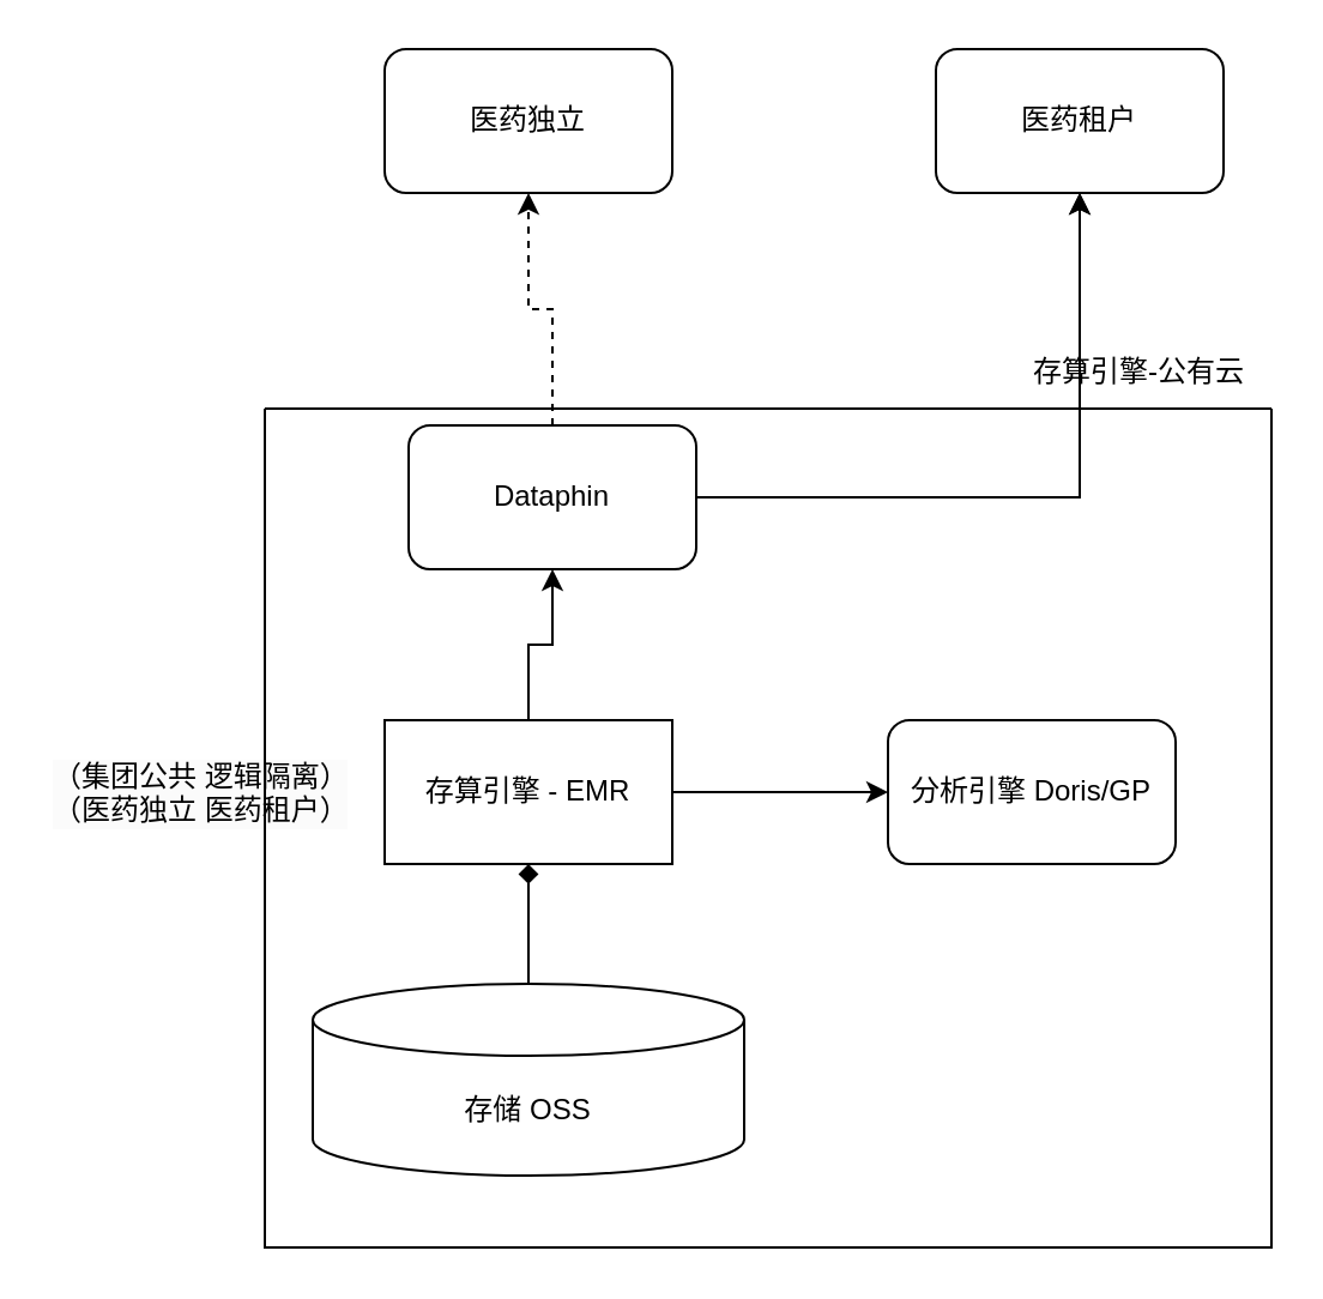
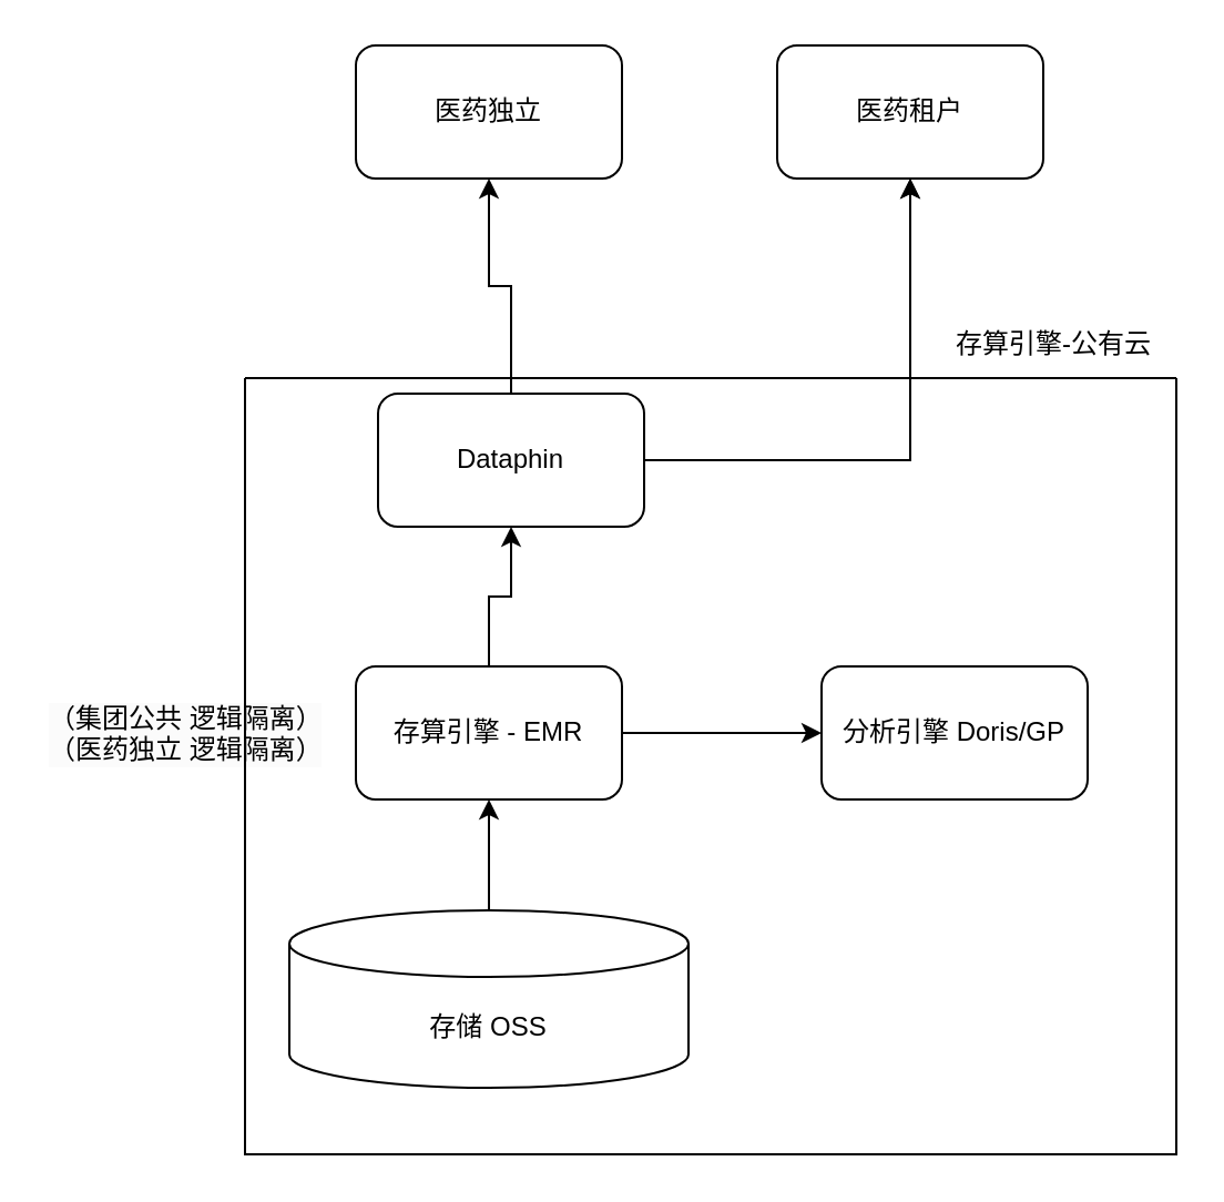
  <mxCell id="0" />
  <mxCell id="1" parent="0" />
  <mxCell id="2" value="" style="edgeStyle=orthogonalEdgeStyle;rounded=0;orthogonalLoop=1;jettySize=auto;html=1;" edge="1" parent="1" source="5" target="6"><mxGeometry relative="1" as="geometry" /></mxCell>
  <mxCell id="3" value="" style="edgeStyle=orthogonalEdgeStyle;rounded=0;orthogonalLoop=1;jettySize=auto;html=1;" edge="1" parent="1" source="5" target="6"><mxGeometry relative="1" as="geometry" /></mxCell>
- <mxCell id="4" style="edgeStyle=orthogonalEdgeStyle;rounded=0;orthogonalLoop=1;jettySize=auto;html=1;entryX=0.5;entryY=1;entryDx=0;entryDy=0;dashed=1;" edge="1" parent="1" source="5" target="7"><mxGeometry relative="1" as="geometry" /></mxCell>
+ <mxCell id="4" style="edgeStyle=orthogonalEdgeStyle;rounded=0;orthogonalLoop=1;jettySize=auto;html=1;entryX=0.5;entryY=1;entryDx=0;entryDy=0;" edge="1" parent="1" source="5" target="7"><mxGeometry relative="1" as="geometry" /></mxCell>
  <mxCell id="5" value="Dataphin" style="rounded=1;whiteSpace=wrap;html=1;" vertex="1" parent="1"><mxGeometry x="170" y="177" width="120" height="60" as="geometry" /></mxCell>
- <mxCell id="6" value="医药租户" style="rounded=1;whiteSpace=wrap;html=1;" vertex="1" parent="1"><mxGeometry x="390" y="20" width="120" height="60" as="geometry" /></mxCell>
+ <mxCell id="6" value="医药租户" style="rounded=1;whiteSpace=wrap;html=1;" vertex="1" parent="1"><mxGeometry x="350" y="20" width="120" height="60" as="geometry" /></mxCell>
  <mxCell id="7" value="医药独立" style="rounded=1;whiteSpace=wrap;html=1;" vertex="1" parent="1"><mxGeometry x="160" y="20" width="120" height="60" as="geometry" /></mxCell>
  <mxCell id="8" style="edgeStyle=orthogonalEdgeStyle;rounded=0;orthogonalLoop=1;jettySize=auto;html=1;entryX=0.5;entryY=1;entryDx=0;entryDy=0;" edge="1" parent="1" source="10" target="5"><mxGeometry relative="1" as="geometry" /></mxCell>
  <mxCell id="9" style="edgeStyle=orthogonalEdgeStyle;rounded=0;orthogonalLoop=1;jettySize=auto;html=1;entryX=0;entryY=0.5;entryDx=0;entryDy=0;" edge="1" parent="1" source="10" target="13"><mxGeometry relative="1" as="geometry" /></mxCell>
- <mxCell id="10" value="存算引擎 - EMR" style="whiteSpace=wrap;html=1;rounded=0;" vertex="1" parent="1"><mxGeometry x="160" y="300" width="120" height="60" as="geometry" /></mxCell>
- <mxCell id="11" style="edgeStyle=orthogonalEdgeStyle;rounded=0;orthogonalLoop=1;jettySize=auto;html=1;entryX=0.5;entryY=1;entryDx=0;entryDy=0;endArrow=diamond;" edge="1" parent="1" source="12" target="10"><mxGeometry relative="1" as="geometry" /></mxCell>
+ <mxCell id="10" value="存算引擎 - EMR" style="rounded=1;whiteSpace=wrap;html=1;" vertex="1" parent="1"><mxGeometry x="160" y="300" width="120" height="60" as="geometry" /></mxCell>
+ <mxCell id="11" style="edgeStyle=orthogonalEdgeStyle;rounded=0;orthogonalLoop=1;jettySize=auto;html=1;entryX=0.5;entryY=1;entryDx=0;entryDy=0;" edge="1" parent="1" source="12" target="10"><mxGeometry relative="1" as="geometry" /></mxCell>
  <mxCell id="12" value="存储 OSS" style="shape=cylinder3;whiteSpace=wrap;html=1;boundedLbl=1;backgroundOutline=1;size=15;" vertex="1" parent="1"><mxGeometry x="130" y="410" width="180" height="80" as="geometry" /></mxCell>
  <mxCell id="13" value="分析引擎 Doris/GP" style="rounded=1;whiteSpace=wrap;html=1;" vertex="1" parent="1"><mxGeometry x="370" y="300" width="120" height="60" as="geometry" /></mxCell>
- <mxCell id="14" value="&lt;div style=&quot;forced-color-adjust: none; color: rgb(0, 0, 0); font-family: Helvetica; font-size: 12px; font-style: normal; font-variant-ligatures: normal; font-variant-caps: normal; font-weight: 400; letter-spacing: normal; orphans: 2; text-align: center; text-indent: 0px; text-transform: none; widows: 2; word-spacing: 0px; -webkit-text-stroke-width: 0px; white-space: normal; background-color: rgb(251, 251, 251); text-decoration-thickness: initial; text-decoration-style: initial; text-decoration-color: initial;&quot;&gt;（集团公共 逻辑隔离）&lt;/div&gt;&lt;div style=&quot;forced-color-adjust: none; color: rgb(0, 0, 0); font-family: Helvetica; font-size: 12px; font-style: normal; font-variant-ligatures: normal; font-variant-caps: normal; font-weight: 400; letter-spacing: normal; orphans: 2; text-align: center; text-indent: 0px; text-transform: none; widows: 2; word-spacing: 0px; -webkit-text-stroke-width: 0px; white-space: normal; background-color: rgb(251, 251, 251); text-decoration-thickness: initial; text-decoration-style: initial; text-decoration-color: initial;&quot;&gt;（医药独立 医药租户）&lt;/div&gt;" style="text;whiteSpace=wrap;html=1;" vertex="1" parent="1"><mxGeometry x="20" y="310" width="130" height="40" as="geometry" /></mxCell>
+ <mxCell id="14" value="&lt;div style=&quot;forced-color-adjust: none; color: rgb(0, 0, 0); font-family: Helvetica; font-size: 12px; font-style: normal; font-variant-ligatures: normal; font-variant-caps: normal; font-weight: 400; letter-spacing: normal; orphans: 2; text-align: center; text-indent: 0px; text-transform: none; widows: 2; word-spacing: 0px; -webkit-text-stroke-width: 0px; white-space: normal; background-color: rgb(251, 251, 251); text-decoration-thickness: initial; text-decoration-style: initial; text-decoration-color: initial;&quot;&gt;（集团公共 逻辑隔离）&lt;/div&gt;&lt;div style=&quot;forced-color-adjust: none; color: rgb(0, 0, 0); font-family: Helvetica; font-size: 12px; font-style: normal; font-variant-ligatures: normal; font-variant-caps: normal; font-weight: 400; letter-spacing: normal; orphans: 2; text-align: center; text-indent: 0px; text-transform: none; widows: 2; word-spacing: 0px; -webkit-text-stroke-width: 0px; white-space: normal; background-color: rgb(251, 251, 251); text-decoration-thickness: initial; text-decoration-style: initial; text-decoration-color: initial;&quot;&gt;（医药独立 逻辑隔离）&lt;/div&gt;" style="text;whiteSpace=wrap;html=1;" vertex="1" parent="1"><mxGeometry x="20" y="310" width="130" height="40" as="geometry" /></mxCell>
  <mxCell id="15" value="" style="swimlane;startSize=0;" vertex="1" parent="1"><mxGeometry x="110" y="170" width="420" height="350" as="geometry" /></mxCell>
  <mxCell id="16" value="存算引擎-公有云" style="text;html=1;align=center;verticalAlign=middle;whiteSpace=wrap;rounded=0;" vertex="1" parent="1"><mxGeometry x="420" y="140" width="110" height="30" as="geometry" /></mxCell>
